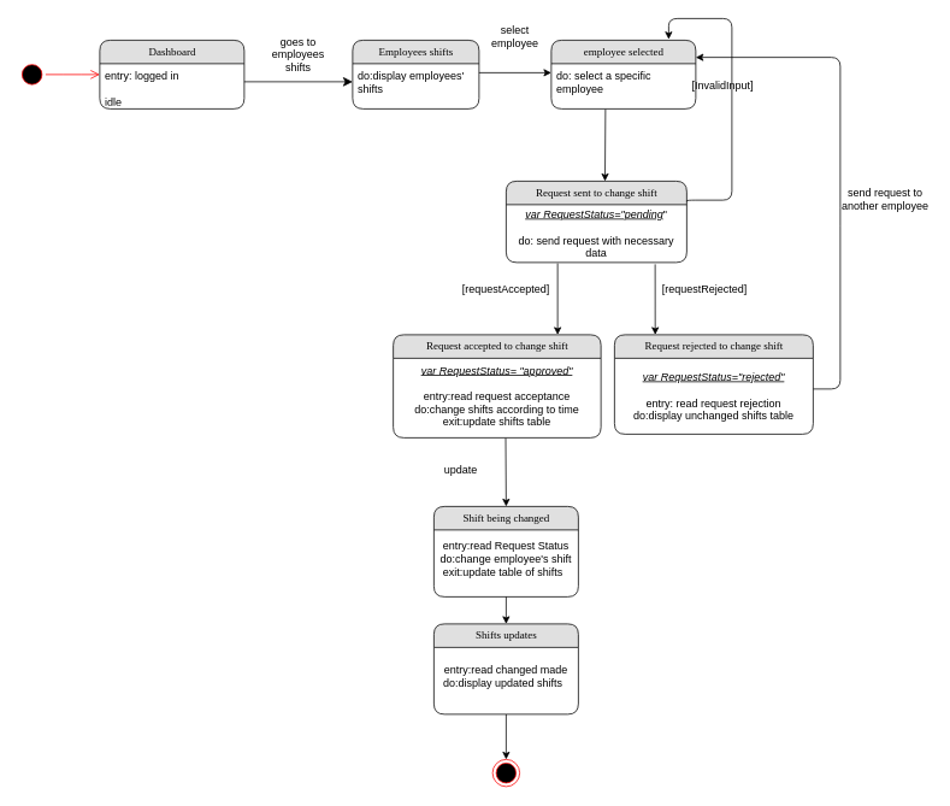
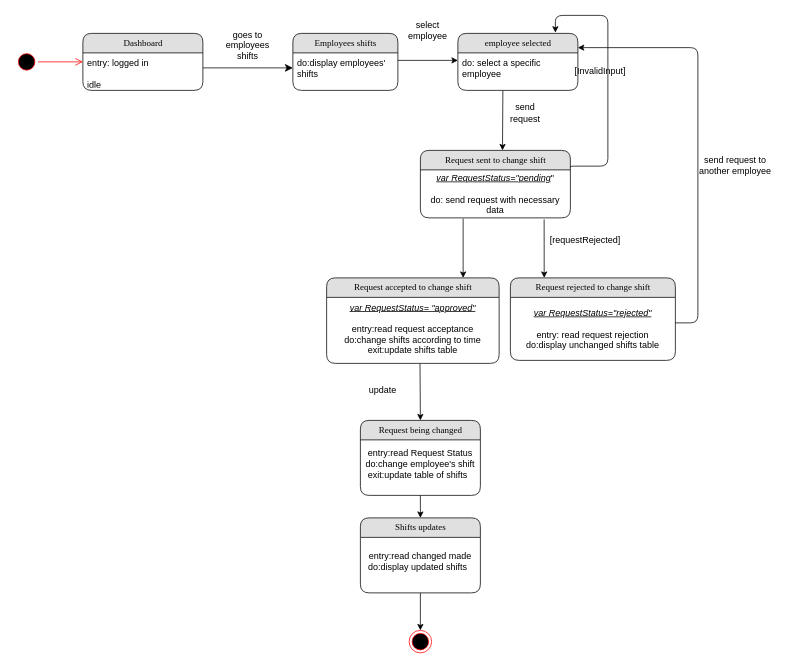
  <mxCell id="0" />
  <mxCell id="1" parent="0" />
  <mxCell id="2" value="Dashboard" style="swimlane;html=1;fontStyle=0;childLayout=stackLayout;horizontal=1;startSize=26;fillColor=#e0e0e0;horizontalStack=0;resizeParent=1;resizeLast=0;collapsible=1;marginBottom=0;swimlaneFillColor=#ffffff;align=center;rounded=1;shadow=0;comic=0;labelBackgroundColor=none;strokeWidth=1;fontFamily=Verdana;fontSize=12" parent="1" vertex="1"><mxGeometry x="110" y="44" width="160" height="76" as="geometry" /></mxCell>
  <mxCell id="3" value="entry: logged in&lt;br&gt;&lt;br&gt;idle" style="text;html=1;strokeColor=none;fillColor=none;spacingLeft=4;spacingRight=4;whiteSpace=wrap;overflow=hidden;rotatable=0;points=[[0,0.5],[1,0.5]];portConstraint=eastwest;" parent="2" vertex="1"><mxGeometry y="26" width="160" height="44" as="geometry" /></mxCell>
  <mxCell id="4" style="edgeStyle=orthogonalEdgeStyle;html=1;labelBackgroundColor=none;startFill=0;startSize=8;endFill=1;endSize=8;fontFamily=Verdana;fontSize=12;" parent="1" source="2" edge="1"><mxGeometry relative="1" as="geometry"><mxPoint x="390" y="90" as="targetPoint" /><Array as="points"><mxPoint x="190" y="110" /></Array></mxGeometry></mxCell>
  <mxCell id="5" value="goes to employees&lt;br&gt;shifts" style="text;html=1;strokeColor=none;fillColor=none;align=center;verticalAlign=middle;whiteSpace=wrap;rounded=0;" parent="1" vertex="1"><mxGeometry x="310" y="50" width="40" height="20" as="geometry" /></mxCell>
  <mxCell id="6" value="" style="ellipse;html=1;shape=startState;fillColor=#000000;strokeColor=#ff0000;" parent="1" vertex="1"><mxGeometry x="20" y="67" width="30" height="30" as="geometry" /></mxCell>
  <mxCell id="7" value="" style="edgeStyle=orthogonalEdgeStyle;html=1;verticalAlign=bottom;endArrow=open;endSize=8;strokeColor=#ff0000;" parent="1" source="6" edge="1"><mxGeometry relative="1" as="geometry"><mxPoint x="110" y="82" as="targetPoint" /></mxGeometry></mxCell>
  <mxCell id="8" value="" style="endArrow=classic;html=1;" parent="1" edge="1"><mxGeometry width="50" height="50" relative="1" as="geometry"><mxPoint x="670" y="120" as="sourcePoint" /><mxPoint x="669.5" y="200" as="targetPoint" /></mxGeometry></mxCell>
  <mxCell id="9" value="Request sent to change shift" style="swimlane;html=1;fontStyle=0;childLayout=stackLayout;horizontal=1;startSize=26;fillColor=#e0e0e0;horizontalStack=0;resizeParent=1;resizeLast=0;collapsible=1;marginBottom=0;swimlaneFillColor=#ffffff;align=center;rounded=1;shadow=0;comic=0;labelBackgroundColor=none;strokeWidth=1;fontFamily=Verdana;fontSize=12" parent="1" vertex="1"><mxGeometry x="560" y="200" width="200" height="90" as="geometry" /></mxCell>
  <mxCell id="10" value="&lt;i&gt;&lt;u&gt;var RequestStatus=&quot;pending&lt;/u&gt;&lt;/i&gt;&quot;&lt;br&gt;&lt;br&gt;do: send request with necessary data" style="text;html=1;strokeColor=none;fillColor=none;align=center;verticalAlign=middle;whiteSpace=wrap;rounded=0;" parent="9" vertex="1"><mxGeometry y="26" width="200" height="64" as="geometry" /></mxCell>
  <mxCell id="11" value="Employees shifts" style="swimlane;html=1;fontStyle=0;childLayout=stackLayout;horizontal=1;startSize=26;fillColor=#e0e0e0;horizontalStack=0;resizeParent=1;resizeLast=0;collapsible=1;marginBottom=0;swimlaneFillColor=#ffffff;align=center;rounded=1;shadow=0;comic=0;labelBackgroundColor=none;strokeWidth=1;fontFamily=Verdana;fontSize=12" parent="1" vertex="1"><mxGeometry x="390" y="44" width="140" height="76" as="geometry" /></mxCell>
  <mxCell id="12" value="do:display employees' shifts" style="text;html=1;strokeColor=none;fillColor=none;spacingLeft=4;spacingRight=4;whiteSpace=wrap;overflow=hidden;rotatable=0;points=[[0,0.5],[1,0.5]];portConstraint=eastwest;" parent="11" vertex="1"><mxGeometry y="26" width="140" height="44" as="geometry" /></mxCell>
  <mxCell id="13" value="" style="endArrow=classic;html=1;" parent="1" edge="1"><mxGeometry width="50" height="50" relative="1" as="geometry"><mxPoint x="530" y="80" as="sourcePoint" /><mxPoint x="610" y="80" as="targetPoint" /></mxGeometry></mxCell>
  <mxCell id="14" value="employee selected" style="swimlane;html=1;fontStyle=0;childLayout=stackLayout;horizontal=1;startSize=26;fillColor=#e0e0e0;horizontalStack=0;resizeParent=1;resizeLast=0;collapsible=1;marginBottom=0;swimlaneFillColor=#ffffff;align=center;rounded=1;shadow=0;comic=0;labelBackgroundColor=none;strokeWidth=1;fontFamily=Verdana;fontSize=12" parent="1" vertex="1"><mxGeometry x="610" y="44" width="160" height="76" as="geometry" /></mxCell>
  <mxCell id="15" value="do: select a specific employee" style="text;html=1;strokeColor=none;fillColor=none;spacingLeft=4;spacingRight=4;whiteSpace=wrap;overflow=hidden;rotatable=0;points=[[0,0.5],[1,0.5]];portConstraint=eastwest;" parent="14" vertex="1"><mxGeometry y="26" width="160" height="34" as="geometry" /></mxCell>
  <mxCell id="16" value="select employee" style="text;html=1;strokeColor=none;fillColor=none;align=center;verticalAlign=middle;whiteSpace=wrap;rounded=0;" parent="1" vertex="1"><mxGeometry x="550" y="30" width="40" height="20" as="geometry" /></mxCell>
  <mxCell id="17" value="" style="ellipse;html=1;shape=endState;fillColor=#000000;strokeColor=#ff0000;" parent="1" vertex="1"><mxGeometry x="545" y="840" width="30" height="30" as="geometry" /></mxCell>
  <mxCell id="18" value="" style="edgeStyle=segmentEdgeStyle;endArrow=classic;html=1;exitX=1;exitY=0.25;exitDx=0;exitDy=0;" parent="1" source="9" edge="1"><mxGeometry width="50" height="50" relative="1" as="geometry"><mxPoint x="770" y="221" as="sourcePoint" /><mxPoint x="740" y="43" as="targetPoint" /><Array as="points"><mxPoint x="760" y="221" /><mxPoint x="810" y="221" /><mxPoint x="810" y="20" /><mxPoint x="740" y="20" /></Array></mxGeometry></mxCell>
  <mxCell id="19" value="[InvalidInput]" style="text;html=1;strokeColor=none;fillColor=none;align=center;verticalAlign=middle;whiteSpace=wrap;rounded=0;" parent="1" vertex="1"><mxGeometry x="780" y="85" width="40" height="20" as="geometry" /></mxCell>
+ <mxCell id="20" value="send request" style="text;html=1;strokeColor=none;fillColor=none;align=center;verticalAlign=middle;whiteSpace=wrap;rounded=0;" parent="1" vertex="1"><mxGeometry x="680" y="140" width="40" height="20" as="geometry" /></mxCell>
  <mxCell id="21" value="" style="endArrow=classic;html=1;entryX=0.5;entryY=0;entryDx=0;entryDy=0;" parent="1" target="17" edge="1"><mxGeometry width="50" height="50" relative="1" as="geometry"><mxPoint x="560" y="790" as="sourcePoint" /><mxPoint x="369.5" y="833" as="targetPoint" /></mxGeometry></mxCell>
  <mxCell id="22" value="" style="endArrow=classic;html=1;exitX=0.285;exitY=1.016;exitDx=0;exitDy=0;exitPerimeter=0;" parent="1" source="10" edge="1"><mxGeometry width="50" height="50" relative="1" as="geometry"><mxPoint x="587" y="360" as="sourcePoint" /><mxPoint x="617" y="370" as="targetPoint" /></mxGeometry></mxCell>
  <mxCell id="23" value="[requestRejected]" style="text;html=1;strokeColor=none;fillColor=none;align=center;verticalAlign=middle;whiteSpace=wrap;rounded=0;" parent="1" vertex="1"><mxGeometry x="760" y="310" width="40" height="20" as="geometry" /></mxCell>
- <mxCell id="24" value="[requestAccepted]" style="text;html=1;strokeColor=none;fillColor=none;align=center;verticalAlign=middle;whiteSpace=wrap;rounded=0;" parent="1" vertex="1"><mxGeometry x="500" y="290" width="120" height="60" as="geometry" /></mxCell>
  <mxCell id="25" value="" style="endArrow=classic;html=1;entryX=0.205;entryY=0;entryDx=0;entryDy=0;entryPerimeter=0;" parent="1" target="31" edge="1"><mxGeometry width="50" height="50" relative="1" as="geometry"><mxPoint x="725" y="292" as="sourcePoint" /><mxPoint x="709" y="350" as="targetPoint" /></mxGeometry></mxCell>
  <mxCell id="26" value="" style="endArrow=classic;html=1;entryX=0.5;entryY=0;entryDx=0;entryDy=0;" parent="1" target="33" edge="1"><mxGeometry width="50" height="50" relative="1" as="geometry"><mxPoint x="559.5" y="484" as="sourcePoint" /><mxPoint x="559" y="554" as="targetPoint" /></mxGeometry></mxCell>
  <mxCell id="27" value="send request to another employee" style="text;html=1;strokeColor=none;fillColor=none;align=center;verticalAlign=middle;whiteSpace=wrap;rounded=0;" parent="1" vertex="1"><mxGeometry x="930" y="210" width="100" height="20" as="geometry" /></mxCell>
  <mxCell id="28" value="update" style="text;html=1;strokeColor=none;fillColor=none;align=center;verticalAlign=middle;whiteSpace=wrap;rounded=0;" parent="1" vertex="1"><mxGeometry x="490" y="510" width="40" height="20" as="geometry" /></mxCell>
  <mxCell id="29" value="Request accepted to change shift" style="swimlane;html=1;fontStyle=0;childLayout=stackLayout;horizontal=1;startSize=26;fillColor=#e0e0e0;horizontalStack=0;resizeParent=1;resizeLast=0;collapsible=1;marginBottom=0;swimlaneFillColor=#ffffff;align=center;rounded=1;shadow=0;comic=0;labelBackgroundColor=none;strokeWidth=1;fontFamily=Verdana;fontSize=12" parent="1" vertex="1"><mxGeometry x="435" y="370" width="230" height="114" as="geometry" /></mxCell>
  <mxCell id="30" value="&lt;i&gt;&lt;u&gt;var RequestStatus= &quot;approved&quot;&lt;/u&gt;&lt;/i&gt;&lt;br&gt;&lt;br&gt;entry:read request acceptance&lt;br&gt;do:change shifts according to time&lt;br&gt;exit:update shifts table" style="text;html=1;strokeColor=none;fillColor=none;align=center;verticalAlign=middle;whiteSpace=wrap;rounded=0;" parent="29" vertex="1"><mxGeometry y="26" width="230" height="84" as="geometry" /></mxCell>
  <mxCell id="31" value="Request rejected to change shift" style="swimlane;html=1;fontStyle=0;childLayout=stackLayout;horizontal=1;startSize=26;fillColor=#e0e0e0;horizontalStack=0;resizeParent=1;resizeLast=0;collapsible=1;marginBottom=0;swimlaneFillColor=#ffffff;align=center;rounded=1;shadow=0;comic=0;labelBackgroundColor=none;strokeWidth=1;fontFamily=Verdana;fontSize=12" parent="1" vertex="1"><mxGeometry x="680" y="370" width="220" height="110" as="geometry" /></mxCell>
  <mxCell id="32" value="&lt;i&gt;&lt;u&gt;var RequestStatus=&quot;rejected&quot;&lt;/u&gt;&lt;/i&gt;&lt;br&gt;&lt;br&gt;entry: read request rejection&lt;br&gt;do:display unchanged shifts table" style="text;html=1;strokeColor=none;fillColor=none;align=center;verticalAlign=middle;whiteSpace=wrap;rounded=0;" parent="31" vertex="1"><mxGeometry y="26" width="220" height="84" as="geometry" /></mxCell>
- <mxCell id="33" value="Shift being changed" style="swimlane;html=1;fontStyle=0;childLayout=stackLayout;horizontal=1;startSize=26;fillColor=#e0e0e0;horizontalStack=0;resizeParent=1;resizeLast=0;collapsible=1;marginBottom=0;swimlaneFillColor=#ffffff;align=center;rounded=1;shadow=0;comic=0;labelBackgroundColor=none;strokeWidth=1;fontFamily=Verdana;fontSize=12" parent="1" vertex="1"><mxGeometry x="480" y="560" width="160" height="100" as="geometry" /></mxCell>
+ <mxCell id="33" value="Request being changed" style="swimlane;html=1;fontStyle=0;childLayout=stackLayout;horizontal=1;startSize=26;fillColor=#e0e0e0;horizontalStack=0;resizeParent=1;resizeLast=0;collapsible=1;marginBottom=0;swimlaneFillColor=#ffffff;align=center;rounded=1;shadow=0;comic=0;labelBackgroundColor=none;strokeWidth=1;fontFamily=Verdana;fontSize=12" parent="1" vertex="1"><mxGeometry x="480" y="560" width="160" height="100" as="geometry" /></mxCell>
  <mxCell id="34" value="entry:read Request Status&lt;br&gt;do:change employee's shift&lt;br&gt;exit:update table of shifts&amp;nbsp;&amp;nbsp;" style="text;html=1;strokeColor=none;fillColor=none;align=center;verticalAlign=middle;whiteSpace=wrap;rounded=0;" parent="33" vertex="1"><mxGeometry y="26" width="160" height="64" as="geometry" /></mxCell>
  <mxCell id="35" value="" style="endArrow=classic;html=1;entryX=1;entryY=0.25;entryDx=0;entryDy=0;" parent="1" target="14" edge="1"><mxGeometry width="50" height="50" relative="1" as="geometry"><mxPoint x="900" y="430" as="sourcePoint" /><mxPoint x="870" y="70" as="targetPoint" /><Array as="points"><mxPoint x="930" y="430" /><mxPoint x="930" y="240" /><mxPoint x="930" y="63" /></Array></mxGeometry></mxCell>
  <mxCell id="36" value="Shifts updates" style="swimlane;html=1;fontStyle=0;childLayout=stackLayout;horizontal=1;startSize=26;fillColor=#e0e0e0;horizontalStack=0;resizeParent=1;resizeLast=0;collapsible=1;marginBottom=0;swimlaneFillColor=#ffffff;align=center;rounded=1;shadow=0;comic=0;labelBackgroundColor=none;strokeWidth=1;fontFamily=Verdana;fontSize=12" parent="1" vertex="1"><mxGeometry x="480" y="690" width="160" height="100" as="geometry" /></mxCell>
  <mxCell id="37" value="entry:read changed made&lt;br&gt;do:display updated shifts&amp;nbsp;&amp;nbsp;" style="text;html=1;strokeColor=none;fillColor=none;align=center;verticalAlign=middle;whiteSpace=wrap;rounded=0;" parent="36" vertex="1"><mxGeometry y="26" width="160" height="64" as="geometry" /></mxCell>
  <mxCell id="38" value="" style="endArrow=classic;html=1;" parent="1" edge="1"><mxGeometry width="50" height="50" relative="1" as="geometry"><mxPoint x="560" y="660" as="sourcePoint" /><mxPoint x="560" y="690" as="targetPoint" /></mxGeometry></mxCell>
